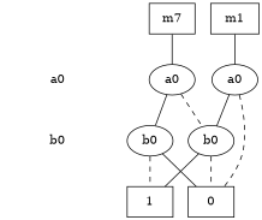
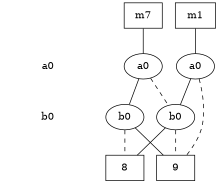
  digraph {
    edge [dir=none]
    "CONST NODES" [shape=plaintext style=invis]
    " a0 " [shape=plaintext]
    " b0 " [shape=plaintext]
    n4 [label=m7 shape=box]
    "  m1  " [shape=box]
    n6 [label=a0]
    n7 [label=a0]
    n8 [label=b0]
    n9 [label=b0]
-   n10 [label=0 shape=box]
-   n11 [label=1 shape=box]
+   n10 [label=9 shape=box]
+   n11 [label=8 shape=box]
    subgraph sub_1 {
      "CONST NODES"
      " a0 "
      " b0 "
    }
    subgraph sub_2 {
      rank=same
      n4
      "  m1  "
    }
    subgraph sub_3 {
      rank=same
      " a0 "
      n6
      n7
    }
    subgraph sub_4 {
      rank=same
      " b0 "
      n8
      n9
    }
    subgraph sub_5 {
      rank=same
      "CONST NODES"
      subgraph sub_6 {
        rank=same
        n10
        n11
      }
    }
    " a0 " -> " b0 " [style=invis]
    " b0 " -> "CONST NODES" [style=invis]
    n4 -> "  m1  " [style=invis]
    n4 -> n6 [style=solid]
    "  m1  " -> n7 [style=solid]
    n6 -> n8
    n6 -> n9 [style=dashed]
    n7 -> n9
    n7 -> n10 [style=dashed]
    n8 -> n10
    n8 -> n11 [style=dashed]
    n9 -> n10 [style=dashed]
    n9 -> n11
  }
